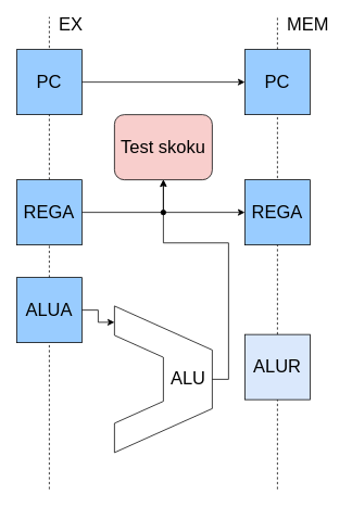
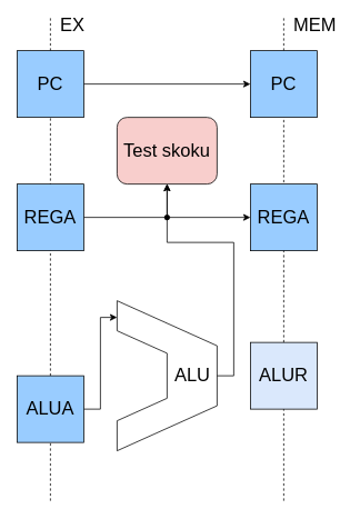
  <mxCell id="0" />
  <mxCell id="1" parent="0" />
  <mxCell id="2" value="" style="endArrow=none;dashed=1;html=1;" parent="1" source="8" edge="1"><mxGeometry width="50" height="50" relative="1" as="geometry"><mxPoint x="60" y="620" as="sourcePoint" /><mxPoint x="60" y="20" as="targetPoint" /></mxGeometry></mxCell>
  <mxCell id="3" style="edgeStyle=orthogonalEdgeStyle;rounded=0;orthogonalLoop=1;jettySize=auto;html=1;entryX=0;entryY=0.5;entryDx=0;entryDy=0;startArrow=none;startFill=0;" parent="1" source="4" target="12" edge="1"><mxGeometry relative="1" as="geometry" /></mxCell>
  <mxCell id="4" value="&lt;span style=&quot;font-size: 22px&quot;&gt;PC&lt;/span&gt;" style="whiteSpace=wrap;html=1;aspect=fixed;fillColor=#99CCFF;" parent="1" vertex="1"><mxGeometry x="20" y="60" width="80" height="80" as="geometry" /></mxCell>
  <mxCell id="5" style="edgeStyle=orthogonalEdgeStyle;rounded=0;orthogonalLoop=1;jettySize=auto;html=1;entryX=0;entryY=0.5;entryDx=0;entryDy=0;startArrow=none;startFill=0;" parent="1" source="6" target="18" edge="1"><mxGeometry relative="1" as="geometry" /></mxCell>
  <mxCell id="6" value="&lt;span style=&quot;font-size: 22px&quot;&gt;REGA&lt;/span&gt;" style="whiteSpace=wrap;html=1;aspect=fixed;fillColor=#99CCFF;" parent="1" vertex="1"><mxGeometry x="20" y="220" width="80" height="80" as="geometry" /></mxCell>
  <mxCell id="7" style="edgeStyle=orthogonalEdgeStyle;rounded=0;orthogonalLoop=1;jettySize=auto;html=1;entryX=0;entryY=0.111;entryDx=0;entryDy=0;entryPerimeter=0;startArrow=none;startFill=0;" parent="1" source="8" target="15" edge="1"><mxGeometry relative="1" as="geometry" /></mxCell>
- <mxCell id="8" value="&lt;span style=&quot;font-size: 22px&quot;&gt;ALUA&lt;/span&gt;" style="whiteSpace=wrap;html=1;aspect=fixed;fillColor=#99CCFF;" parent="1" vertex="1"><mxGeometry x="20" y="340" width="80" height="80" as="geometry" /></mxCell>
+ <mxCell id="8" value="&lt;span style=&quot;font-size: 22px&quot;&gt;ALUA&lt;/span&gt;" style="whiteSpace=wrap;html=1;aspect=fixed;fillColor=#99CCFF;" parent="1" vertex="1"><mxGeometry x="20" y="450" width="80" height="80" as="geometry" /></mxCell>
  <mxCell id="9" value="" style="endArrow=none;dashed=1;html=1;" parent="1" target="8" edge="1"><mxGeometry width="50" height="50" relative="1" as="geometry"><mxPoint x="60" y="600" as="sourcePoint" /><mxPoint x="60" y="20" as="targetPoint" /></mxGeometry></mxCell>
  <mxCell id="10" value="&lt;span style=&quot;font-size: 22px&quot;&gt;EX&lt;/span&gt;" style="text;html=1;strokeColor=none;fillColor=none;align=left;verticalAlign=middle;whiteSpace=wrap;rounded=0;" parent="1" vertex="1"><mxGeometry x="70" y="20" width="300" height="20" as="geometry" /></mxCell>
  <mxCell id="11" value="" style="endArrow=none;dashed=1;html=1;" parent="1" source="12" edge="1"><mxGeometry width="50" height="50" relative="1" as="geometry"><mxPoint x="340" y="620" as="sourcePoint" /><mxPoint x="340" y="20" as="targetPoint" /></mxGeometry></mxCell>
  <mxCell id="12" value="&lt;span style=&quot;font-size: 22px&quot;&gt;PC&lt;/span&gt;" style="whiteSpace=wrap;html=1;aspect=fixed;fillColor=#99CCFF;" parent="1" vertex="1"><mxGeometry x="300" y="60" width="80" height="80" as="geometry" /></mxCell>
  <mxCell id="13" value="" style="endArrow=none;dashed=1;html=1;" parent="1" source="16" target="12" edge="1"><mxGeometry width="50" height="50" relative="1" as="geometry"><mxPoint x="340" y="620" as="sourcePoint" /><mxPoint x="340" y="-20" as="targetPoint" /></mxGeometry></mxCell>
  <mxCell id="14" style="edgeStyle=orthogonalEdgeStyle;rounded=0;orthogonalLoop=1;jettySize=auto;html=1;exitX=1;exitY=0.5;exitDx=0;exitDy=0;startArrow=none;startFill=0;" parent="1" source="15" target="19" edge="1"><mxGeometry relative="1" as="geometry" /></mxCell>
- <mxCell id="15" value="&lt;font style=&quot;font-size: 22px&quot;&gt;ALU&lt;/font&gt;" style="shape=stencil(tZXRjoIwEEW/pq+bQsPq6wb1PyqOS2NtSdvV3b93oGCs0I0IJISkc7mHIb1DCcttySsgKS0J25A0TSjFO66vT2tuKyicL164EXwvwSvWGX2Cqzi4liFUCUa4WmVbQr/wmfpieaGVQojQygbKg44wLhR66a+Hta//C1YV8s/gwLRNNtXd68yPbAFqskSnIbPre95OZ6KGvSaL7NQ81ORNJsuxEgsxy/e8OH0b/aMOfVdUO2oDA8JdFlL6AYt9YMXruesJnXzWF/h/moawnVsK9eC+/wxaP5sKWI0FPGWMTvOvx9qz0P+ZTfOzsf7Q/sL+FVLbaHKwHgkPHguDmWs8vcQ2VX+ONIUb);whiteSpace=wrap;html=1;align=right;spacingRight=6;" parent="1" vertex="1"><mxGeometry x="140" y="375" width="120" height="180" as="geometry" /></mxCell>
+ <mxCell id="15" value="&lt;font style=&quot;font-size: 22px&quot;&gt;ALU&lt;/font&gt;" style="shape=stencil(tZXRjoIwEEW/pq+bQsPq6wb1PyqOS2NtSdvV3b93oGCs0I0IJISkc7mHIb1DCcttySsgKS0J25A0TSjFO66vT2tuKyicL164EXwvwSvWGX2Cqzi4liFUCUa4WmVbQr/wmfpieaGVQojQygbKg44wLhR66a+Hta//C1YV8s/gwLRNNtXd68yPbAFqskSnIbPre95OZ6KGvSaL7NQ81ORNJsuxEgsxy/e8OH0b/aMOfVdUO2oDA8JdFlL6AYt9YMXruesJnXzWF/h/moawnVsK9eC+/wxaP5sKWI0FPGWMTvOvx9qz0P+ZTfOzsf7Q/sL+FVLbaHKwHgkPHguDmWs8vcQ2VX+ONIUb);whiteSpace=wrap;html=1;align=right;spacingRight=6;" parent="1" vertex="1"><mxGeometry x="140" y="360" width="120" height="180" as="geometry" /></mxCell>
  <mxCell id="16" value="&lt;span style=&quot;font-size: 22px&quot;&gt;ALUR&lt;/span&gt;" style="whiteSpace=wrap;html=1;aspect=fixed;fillColor=#dae8fc;" parent="1" vertex="1"><mxGeometry x="300" y="410" width="80" height="80" as="geometry" /></mxCell>
  <mxCell id="17" value="" style="endArrow=none;dashed=1;html=1;" parent="1" target="16" edge="1"><mxGeometry width="50" height="50" relative="1" as="geometry"><mxPoint x="340" y="600" as="sourcePoint" /><mxPoint x="340" y="140" as="targetPoint" /></mxGeometry></mxCell>
  <mxCell id="18" value="&lt;span style=&quot;font-size: 22px&quot;&gt;REGA&lt;/span&gt;" style="whiteSpace=wrap;html=1;aspect=fixed;fillColor=#99CCFF;" parent="1" vertex="1"><mxGeometry x="300" y="220" width="80" height="80" as="geometry" /></mxCell>
  <mxCell id="19" value="&lt;font style=&quot;font-size: 22px&quot;&gt;Test skoku&lt;/font&gt;" style="rounded=1;whiteSpace=wrap;html=1;fillColor=#f8cecc;" parent="1" vertex="1"><mxGeometry x="140" y="140" width="120" height="80" as="geometry" /></mxCell>
  <mxCell id="20" value="" style="endArrow=classic;html=1;entryX=0.5;entryY=1;entryDx=0;entryDy=0;startArrow=oval;startFill=1;" parent="1" target="19" edge="1"><mxGeometry width="50" height="50" relative="1" as="geometry"><mxPoint x="200" y="260" as="sourcePoint" /><mxPoint x="250" y="210" as="targetPoint" /></mxGeometry></mxCell>
  <mxCell id="21" value="&lt;span style=&quot;font-size: 22px&quot;&gt;MEM&lt;/span&gt;" style="text;html=1;strokeColor=none;fillColor=none;align=left;verticalAlign=middle;whiteSpace=wrap;rounded=0;" parent="1" vertex="1"><mxGeometry x="350" y="20" width="60" height="20" as="geometry" /></mxCell>
